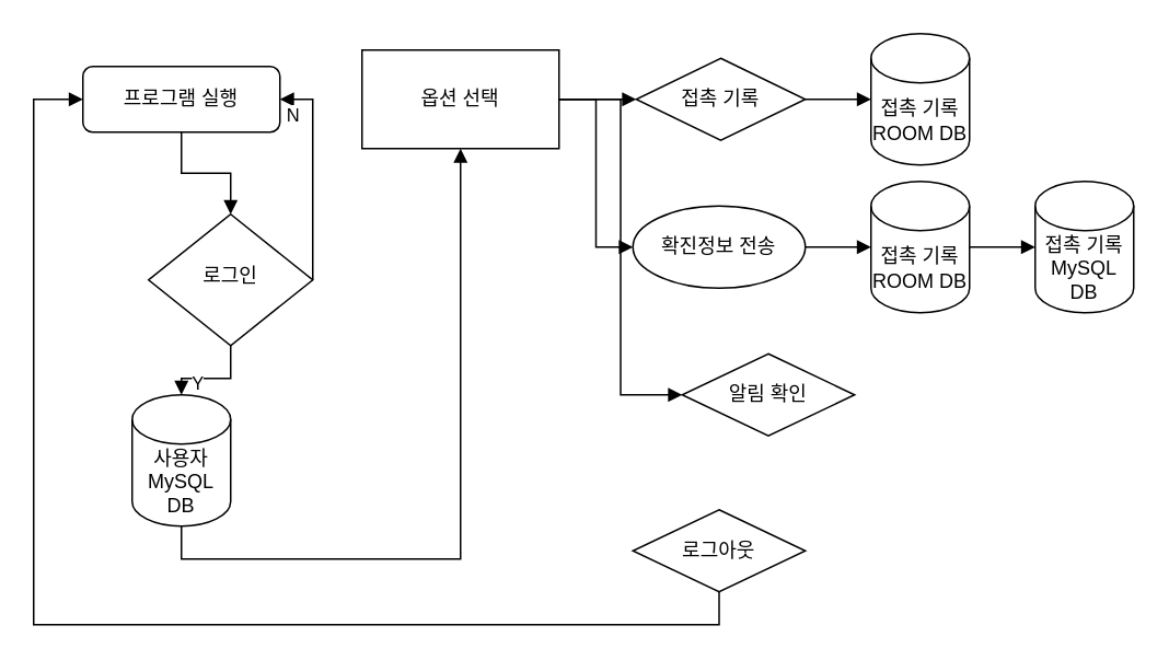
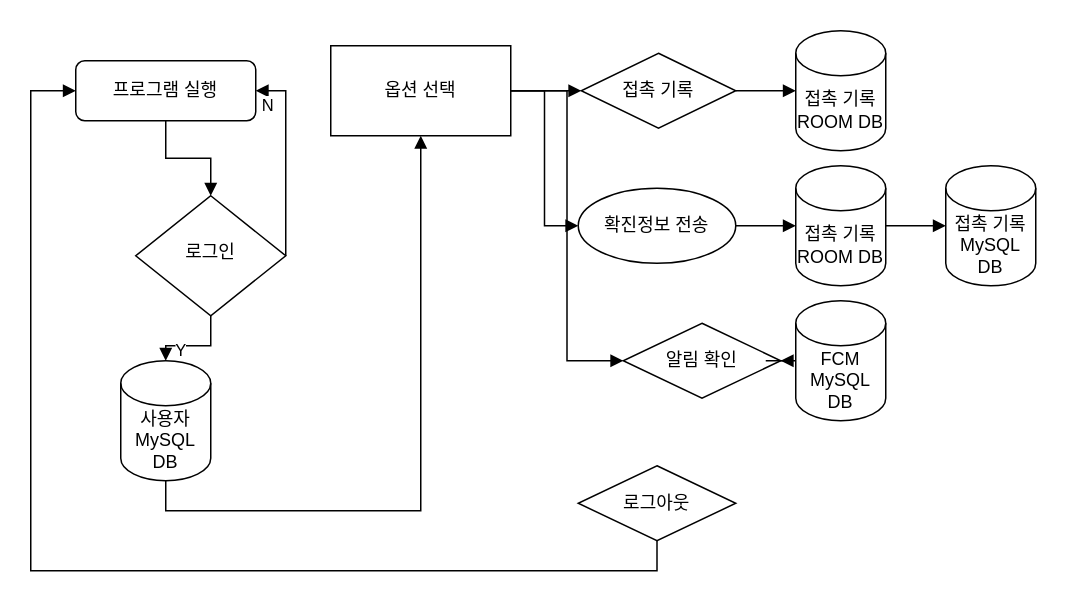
  <mxCell id="0" />
  <mxCell id="1" parent="0" />
  <mxCell id="2" value="" style="edgeStyle=orthogonalEdgeStyle;rounded=0;orthogonalLoop=1;jettySize=auto;html=1;endArrow=block;endFill=1;" edge="1" parent="1" source="3" target="6"><mxGeometry relative="1" as="geometry" /></mxCell>
  <mxCell id="3" value="프로그램 실행" style="rounded=1;whiteSpace=wrap;html=1;fontSize=12;glass=0;strokeWidth=1;shadow=0;" parent="1" vertex="1"><mxGeometry x="50" y="40" width="120" height="40" as="geometry" /></mxCell>
  <mxCell id="4" value="N" style="edgeStyle=orthogonalEdgeStyle;rounded=0;orthogonalLoop=1;jettySize=auto;html=1;endArrow=block;endFill=1;entryX=1;entryY=0.5;entryDx=0;entryDy=0;" edge="1" parent="1" source="6" target="3"><mxGeometry x="0.875" y="10" relative="1" as="geometry"><mxPoint x="200" y="50" as="targetPoint" /><Array as="points"><mxPoint x="190" y="170" /><mxPoint x="190" y="60" /></Array><mxPoint as="offset" /></mxGeometry></mxCell>
  <mxCell id="5" value="Y" style="edgeStyle=orthogonalEdgeStyle;rounded=0;orthogonalLoop=1;jettySize=auto;html=1;endArrow=block;endFill=1;" edge="1" parent="1" source="6" target="8"><mxGeometry x="0.778" y="10" relative="1" as="geometry"><mxPoint x="110" y="300" as="targetPoint" /><mxPoint as="offset" /></mxGeometry></mxCell>
  <mxCell id="6" value="로그인" style="rhombus;whiteSpace=wrap;html=1;shadow=0;fontFamily=Helvetica;fontSize=12;align=center;strokeWidth=1;spacing=6;spacingTop=-4;" parent="1" vertex="1"><mxGeometry x="90" y="130" width="100" height="80" as="geometry" /></mxCell>
  <mxCell id="7" style="edgeStyle=orthogonalEdgeStyle;rounded=0;orthogonalLoop=1;jettySize=auto;html=1;entryX=0.5;entryY=1;entryDx=0;entryDy=0;endArrow=block;endFill=1;" edge="1" parent="1" source="8" target="12"><mxGeometry relative="1" as="geometry"><Array as="points"><mxPoint x="110" y="340" /><mxPoint x="280" y="340" /></Array></mxGeometry></mxCell>
  <mxCell id="8" value="사용자&lt;br&gt;MySQL DB" style="shape=cylinder3;whiteSpace=wrap;html=1;boundedLbl=1;backgroundOutline=1;size=15;" vertex="1" parent="1"><mxGeometry x="80" y="240" width="60" height="80" as="geometry" /></mxCell>
  <mxCell id="9" value="" style="edgeStyle=orthogonalEdgeStyle;rounded=0;orthogonalLoop=1;jettySize=auto;html=1;endArrow=block;endFill=1;" edge="1" parent="1" source="12" target="14"><mxGeometry relative="1" as="geometry" /></mxCell>
  <mxCell id="10" style="edgeStyle=orthogonalEdgeStyle;rounded=0;orthogonalLoop=1;jettySize=auto;html=1;entryX=0;entryY=0.5;entryDx=0;entryDy=0;endArrow=block;endFill=1;" edge="1" parent="1" source="12" target="16"><mxGeometry relative="1" as="geometry" /></mxCell>
  <mxCell id="11" style="edgeStyle=orthogonalEdgeStyle;rounded=0;orthogonalLoop=1;jettySize=auto;html=1;entryX=0;entryY=0.5;entryDx=0;entryDy=0;endArrow=block;endFill=1;" edge="1" parent="1" source="12" target="19"><mxGeometry relative="1" as="geometry" /></mxCell>
  <mxCell id="12" value="옵션 선택" style="rounded=0;whiteSpace=wrap;html=1;" vertex="1" parent="1"><mxGeometry x="220" y="30" width="120" height="60" as="geometry" /></mxCell>
  <mxCell id="13" style="edgeStyle=orthogonalEdgeStyle;rounded=0;orthogonalLoop=1;jettySize=auto;html=1;entryX=0;entryY=0.5;entryDx=0;entryDy=0;entryPerimeter=0;endArrow=block;endFill=1;" edge="1" parent="1" source="14" target="20"><mxGeometry relative="1" as="geometry" /></mxCell>
  <mxCell id="14" value="접촉 기록" style="rhombus;whiteSpace=wrap;html=1;" vertex="1" parent="1"><mxGeometry x="387" y="35" width="103" height="50" as="geometry" /></mxCell>
  <mxCell id="15" value="" style="edgeStyle=orthogonalEdgeStyle;rounded=0;orthogonalLoop=1;jettySize=auto;html=1;endArrow=block;endFill=1;" edge="1" parent="1" source="16" target="22"><mxGeometry relative="1" as="geometry" /></mxCell>
  <mxCell id="16" value="확진정보 전송" style="ellipse;whiteSpace=wrap;html=1;" vertex="1" parent="1"><mxGeometry x="385" y="125" width="105" height="50" as="geometry" /></mxCell>
  <mxCell id="17" style="edgeStyle=orthogonalEdgeStyle;rounded=0;orthogonalLoop=1;jettySize=auto;html=1;entryX=0;entryY=0.5;entryDx=0;entryDy=0;endArrow=block;endFill=1;" edge="1" parent="1" source="18" target="3"><mxGeometry relative="1" as="geometry"><Array as="points"><mxPoint x="437" y="380" /><mxPoint x="20" y="380" /><mxPoint x="20" y="60" /></Array></mxGeometry></mxCell>
  <mxCell id="18" value="로그아웃" style="rhombus;whiteSpace=wrap;html=1;" vertex="1" parent="1"><mxGeometry x="385" y="310" width="105" height="50" as="geometry" /></mxCell>
  <mxCell id="19" value="알림 확인" style="rhombus;whiteSpace=wrap;html=1;" vertex="1" parent="1"><mxGeometry x="415" y="215" width="105" height="50" as="geometry" /></mxCell>
  <mxCell id="20" value="접촉 기록&lt;br&gt;ROOM DB" style="shape=cylinder3;whiteSpace=wrap;html=1;boundedLbl=1;backgroundOutline=1;size=15;" vertex="1" parent="1"><mxGeometry x="530" y="20" width="60" height="80" as="geometry" /></mxCell>
  <mxCell id="21" value="" style="edgeStyle=orthogonalEdgeStyle;rounded=0;orthogonalLoop=1;jettySize=auto;html=1;endArrow=block;endFill=1;" edge="1" parent="1" source="22" target="23"><mxGeometry relative="1" as="geometry" /></mxCell>
  <mxCell id="22" value="접촉 기록&lt;br&gt;ROOM DB" style="shape=cylinder3;whiteSpace=wrap;html=1;boundedLbl=1;backgroundOutline=1;size=15;" vertex="1" parent="1"><mxGeometry x="530" y="110" width="60" height="80" as="geometry" /></mxCell>
  <mxCell id="23" value="접촉 기록&lt;br&gt;MySQL DB" style="shape=cylinder3;whiteSpace=wrap;html=1;boundedLbl=1;backgroundOutline=1;size=15;" vertex="1" parent="1"><mxGeometry x="630" y="110" width="60" height="80" as="geometry" /></mxCell>
+ <mxCell id="24" value="" style="edgeStyle=orthogonalEdgeStyle;rounded=0;orthogonalLoop=1;jettySize=auto;html=1;endArrow=block;endFill=1;" edge="1" parent="1" source="25" target="19"><mxGeometry relative="1" as="geometry" /></mxCell>
+ <mxCell id="25" value="FCM&lt;br&gt;MySQL DB" style="shape=cylinder3;whiteSpace=wrap;html=1;boundedLbl=1;backgroundOutline=1;size=15;" vertex="1" parent="1"><mxGeometry x="530" y="200" width="60" height="80" as="geometry" /></mxCell>
